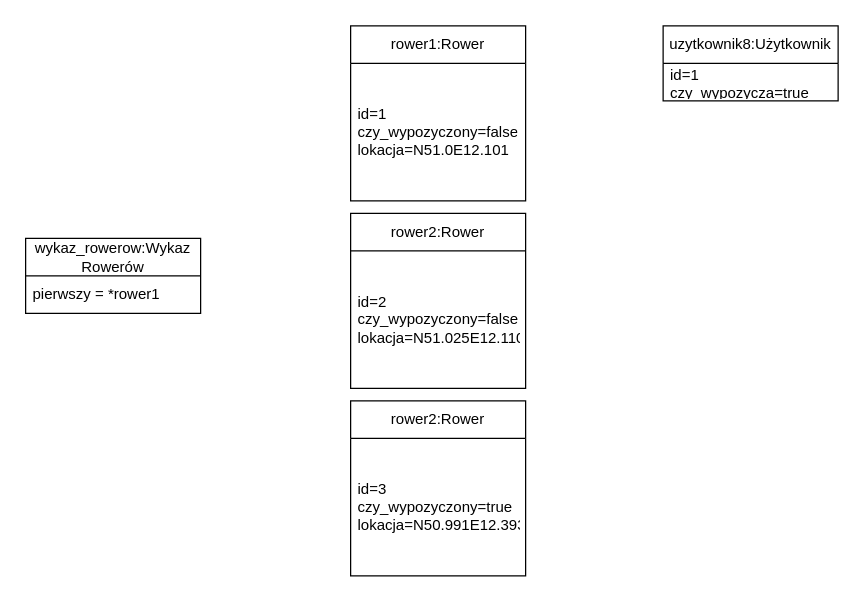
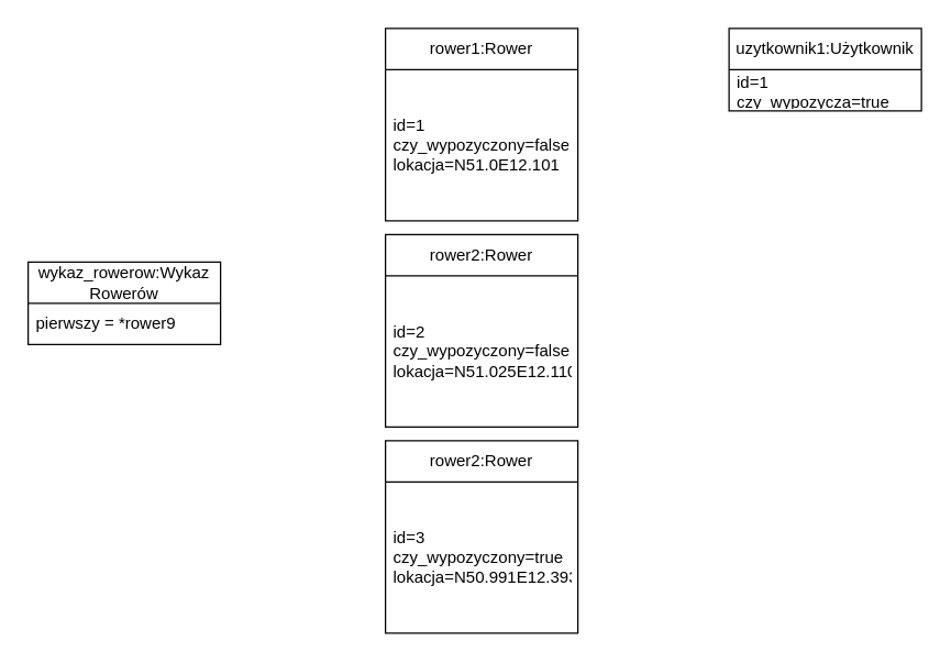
  <mxCell id="0" />
  <mxCell id="1" parent="0" />
  <mxCell id="2" value="rower1:Rower" style="swimlane;fontStyle=0;childLayout=stackLayout;horizontal=1;startSize=30;horizontalStack=0;resizeParent=1;resizeParentMax=0;resizeLast=0;collapsible=1;marginBottom=0;whiteSpace=wrap;html=1;" vertex="1" parent="1"><mxGeometry x="280" y="20" width="140" height="140" as="geometry" /></mxCell>
  <mxCell id="3" value="id=1&lt;br&gt;czy_wypozyczony=false&lt;br&gt;lokacja=N51.0E12.101" style="text;strokeColor=none;fillColor=none;align=left;verticalAlign=middle;spacingLeft=4;spacingRight=4;overflow=hidden;points=[[0,0.5],[1,0.5]];portConstraint=eastwest;rotatable=0;whiteSpace=wrap;html=1;" vertex="1" parent="2"><mxGeometry y="30" width="140" height="110" as="geometry" /></mxCell>
  <mxCell id="4" value="rower2:Rower" style="swimlane;fontStyle=0;childLayout=stackLayout;horizontal=1;startSize=30;horizontalStack=0;resizeParent=1;resizeParentMax=0;resizeLast=0;collapsible=1;marginBottom=0;whiteSpace=wrap;html=1;" vertex="1" parent="1"><mxGeometry x="280" y="170" width="140" height="140" as="geometry" /></mxCell>
  <mxCell id="5" value="id=2&lt;br&gt;czy_wypozyczony=false&lt;br&gt;lokacja=N51.025E12.110" style="text;strokeColor=none;fillColor=none;align=left;verticalAlign=middle;spacingLeft=4;spacingRight=4;overflow=hidden;points=[[0,0.5],[1,0.5]];portConstraint=eastwest;rotatable=0;whiteSpace=wrap;html=1;" vertex="1" parent="4"><mxGeometry y="30" width="140" height="110" as="geometry" /></mxCell>
  <mxCell id="6" value="rower2:Rower" style="swimlane;fontStyle=0;childLayout=stackLayout;horizontal=1;startSize=30;horizontalStack=0;resizeParent=1;resizeParentMax=0;resizeLast=0;collapsible=1;marginBottom=0;whiteSpace=wrap;html=1;" vertex="1" parent="1"><mxGeometry x="280" y="320" width="140" height="140" as="geometry" /></mxCell>
  <mxCell id="7" value="id=3&lt;br&gt;czy_wypozyczony=true&lt;br&gt;lokacja=N50.991E12.393" style="text;strokeColor=none;fillColor=none;align=left;verticalAlign=middle;spacingLeft=4;spacingRight=4;overflow=hidden;points=[[0,0.5],[1,0.5]];portConstraint=eastwest;rotatable=0;whiteSpace=wrap;html=1;" vertex="1" parent="6"><mxGeometry y="30" width="140" height="110" as="geometry" /></mxCell>
  <mxCell id="8" value="wykaz_rowerow:Wykaz Rowerów" style="swimlane;fontStyle=0;childLayout=stackLayout;horizontal=1;startSize=30;horizontalStack=0;resizeParent=1;resizeParentMax=0;resizeLast=0;collapsible=1;marginBottom=0;whiteSpace=wrap;html=1;" vertex="1" parent="1"><mxGeometry x="20" y="190" width="140" height="60" as="geometry" /></mxCell>
- <mxCell id="9" value="pierwszy = *rower1" style="text;strokeColor=none;fillColor=none;align=left;verticalAlign=middle;spacingLeft=4;spacingRight=4;overflow=hidden;points=[[0,0.5],[1,0.5]];portConstraint=eastwest;rotatable=0;whiteSpace=wrap;html=1;" vertex="1" parent="8"><mxGeometry y="30" width="140" height="30" as="geometry" /></mxCell>
- <mxCell id="10" value="uzytkownik8:Użytkownik" style="swimlane;fontStyle=0;childLayout=stackLayout;horizontal=1;startSize=30;horizontalStack=0;resizeParent=1;resizeParentMax=0;resizeLast=0;collapsible=1;marginBottom=0;whiteSpace=wrap;html=1;" vertex="1" parent="1"><mxGeometry x="530" y="20" width="140" height="60" as="geometry" /></mxCell>
+ <mxCell id="9" value="pierwszy = *rower9" style="text;strokeColor=none;fillColor=none;align=left;verticalAlign=middle;spacingLeft=4;spacingRight=4;overflow=hidden;points=[[0,0.5],[1,0.5]];portConstraint=eastwest;rotatable=0;whiteSpace=wrap;html=1;" vertex="1" parent="8"><mxGeometry y="30" width="140" height="30" as="geometry" /></mxCell>
+ <mxCell id="10" value="uzytkownik1:Użytkownik" style="swimlane;fontStyle=0;childLayout=stackLayout;horizontal=1;startSize=30;horizontalStack=0;resizeParent=1;resizeParentMax=0;resizeLast=0;collapsible=1;marginBottom=0;whiteSpace=wrap;html=1;" vertex="1" parent="1"><mxGeometry x="530" y="20" width="140" height="60" as="geometry" /></mxCell>
  <mxCell id="11" value="id=1&lt;br&gt;czy_wypozycza=true&lt;br&gt;saldo:23,46&lt;div&gt;&lt;br/&gt;&lt;/div&gt;" style="text;strokeColor=none;fillColor=none;align=left;verticalAlign=middle;spacingLeft=4;spacingRight=4;overflow=hidden;points=[[0,0.5],[1,0.5]];portConstraint=eastwest;rotatable=0;whiteSpace=wrap;html=1;" vertex="1" parent="10"><mxGeometry y="30" width="140" height="30" as="geometry" /></mxCell>
